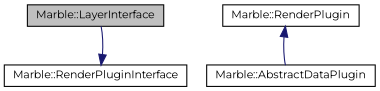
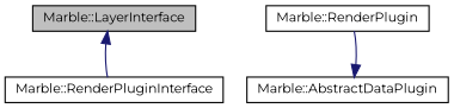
  digraph {
    fontname=Montserrat
    node [color=black fillcolor=white fontname=Montserrat fontsize=10 shape=record style=filled]
    edge [color=midnightblue dir=back fontname=Montserrat fontsize=10 labelfontname=Helvetica labelfontsize=10 style=solid]
    n1 [fillcolor=grey75 fontcolor=black height=0.2 label="Marble::LayerInterface" width=0.4]
    n2 [height=0.2 label="Marble::RenderPluginInterface" width=0.4]
    n3 [height=0.2 label="Marble::RenderPlugin" width=0.4]
    n4 [height=0.2 label="Marble::AbstractDataPlugin" width=0.4]
-   n2 -> n1
-   n3 -> n4
+   n1 -> n2
+   n4 -> n3
  }
